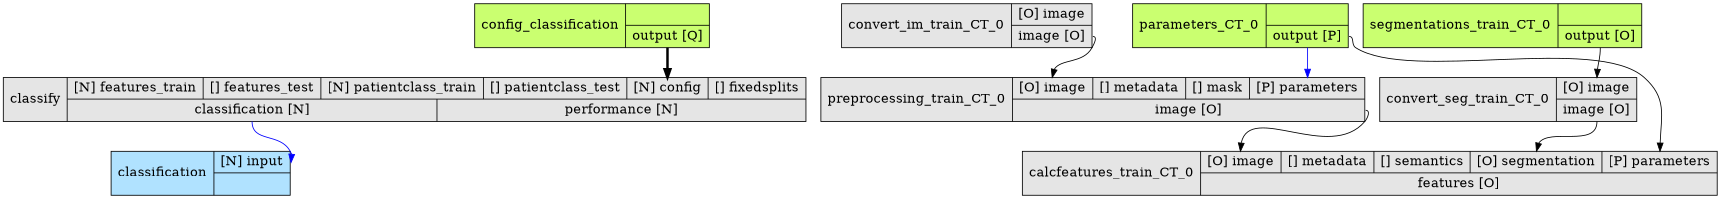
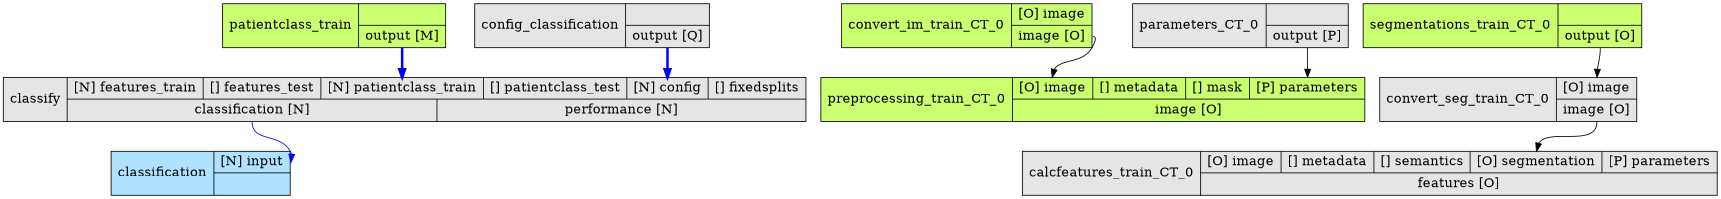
  digraph {
    rankdir=TB
    splines=true
    node [fillcolor=gray90 fontsize=16 shape=record style=filled]
    edge [color=black headport=i_image penwidth=1 tailport=o_output weight=1]
    n1 [fillcolor=lightskyblue1 label="<id>classification|{{<i_input>[N] input}|{}}"]
+   n2 [fillcolor=darkolivegreen1 label="<id>patientclass_train|{{}|{<o_output>output [M]}}"]
    n3 [label="<id>classify|{{<i_features_train>[N] features_train|<i_features_test>[] features_test|<i_patientclass_train>[N] patientclass_train|<i_patientclass_test>[] patientclass_test|<i_config>[N] config|<i_fixedsplits>[] fixedsplits}|{<o_classification>classification [N]|<o_performance>performance [N]}}"]
    n4 [fillcolor=darkolivegreen1 label="<id>segmentations_train_CT_0|{{}|{<o_output>output [O]}}"]
    n5 [label="<id>convert_seg_train_CT_0|{{<i_image>[O] image}|{<o_image>image [O]}}"]
    n6 [label="<id>calcfeatures_train_CT_0|{{<i_image>[O] image|<i_metadata>[] metadata|<i_semantics>[] semantics|<i_segmentation>[O] segmentation|<i_parameters>[P] parameters}|{<o_features>features [O]}}"]
-   n7 [label="<id>convert_im_train_CT_0|{{<i_image>[O] image}|{<o_image>image [O]}}"]
-   n8 [label="<id>preprocessing_train_CT_0|{{<i_image>[O] image|<i_metadata>[] metadata|<i_mask>[] mask|<i_parameters>[P] parameters}|{<o_image>image [O]}}"]
-   n9 [fillcolor=darkolivegreen1 label="<id>parameters_CT_0|{{}|{<o_output>output [P]}}"]
-   n10 [fillcolor=darkolivegreen1 label="<id>config_classification|{{}|{<o_output>output [Q]}}"]
+   n7 [fillcolor=darkolivegreen1 label="<id>convert_im_train_CT_0|{{<i_image>[O] image}|{<o_image>image [O]}}"]
+   n8 [fillcolor=darkolivegreen1 label="<id>preprocessing_train_CT_0|{{<i_image>[O] image|<i_metadata>[] metadata|<i_mask>[] mask|<i_parameters>[P] parameters}|{<o_image>image [O]}}"]
+   n9 [label="<id>parameters_CT_0|{{}|{<o_output>output [P]}}"]
+   n10 [label="<id>config_classification|{{}|{<o_output>output [Q]}}"]
+   n2 -> n3 [color=blue headport=i_patientclass_train penwidth=3 weight=3]
    n3 -> n1 [color=blue headport=i_input tailport=o_classification]
    n4 -> n5
    n5 -> n6 [headport=i_segmentation tailport=o_image]
    n7 -> n8 [tailport=o_image]
-   n8 -> n6 [tailport=o_image]
-   n9 -> n6 [headport=i_parameters]
-   n9 -> n8 [color=blue headport=i_parameters]
-   n10 -> n3 [headport=i_config penwidth=3 weight=3]
+   n9 -> n8 [headport=i_parameters]
+   n10 -> n3 [color=blue headport=i_config penwidth=3 weight=3]
  }
